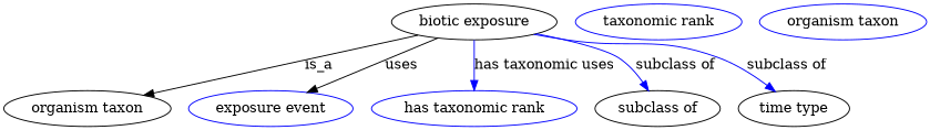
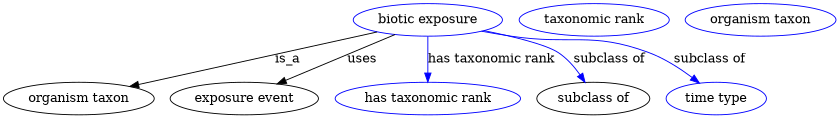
  digraph {
    edge [color=blue style=solid]
-   n1 [height=0.5 label="biotic exposure" width=2.2929]
+   n1 [height=0.5 label="biotic exposure" width=2.2929 color=blue]
    "organism taxon" [height=0.5 width=2.3109]
-   "exposure event" [height=0.5 width=2.2748 color=blue]
+   "exposure event" [height=0.5 width=2.2748]
    "has taxonomic rank" [color=blue height=0.5 width=2.8525]
    "subclass of" [height=0.5 width=1.7332]
-   n6 [color=black height=0.5 label="time type" width=1.5346]
+   n6 [color=blue height=0.5 label="time type" width=1.5346]
    n7 [color=blue height=0.5 label="taxonomic rank" width=2.3109]
    n8 [color=blue height=0.5 label="organism taxon" width=2.3109]
    n1 -> "organism taxon" [label=is_a color="" style=""]
    n1 -> "exposure event" [label=uses color="" style=""]
-   n1 -> "has taxonomic rank" [label="has taxonomic uses"]
+   n1 -> "has taxonomic rank" [label="has taxonomic rank"]
    n1 -> "subclass of" [label="subclass of"]
    n1 -> n6 [label="subclass of"]
  }
